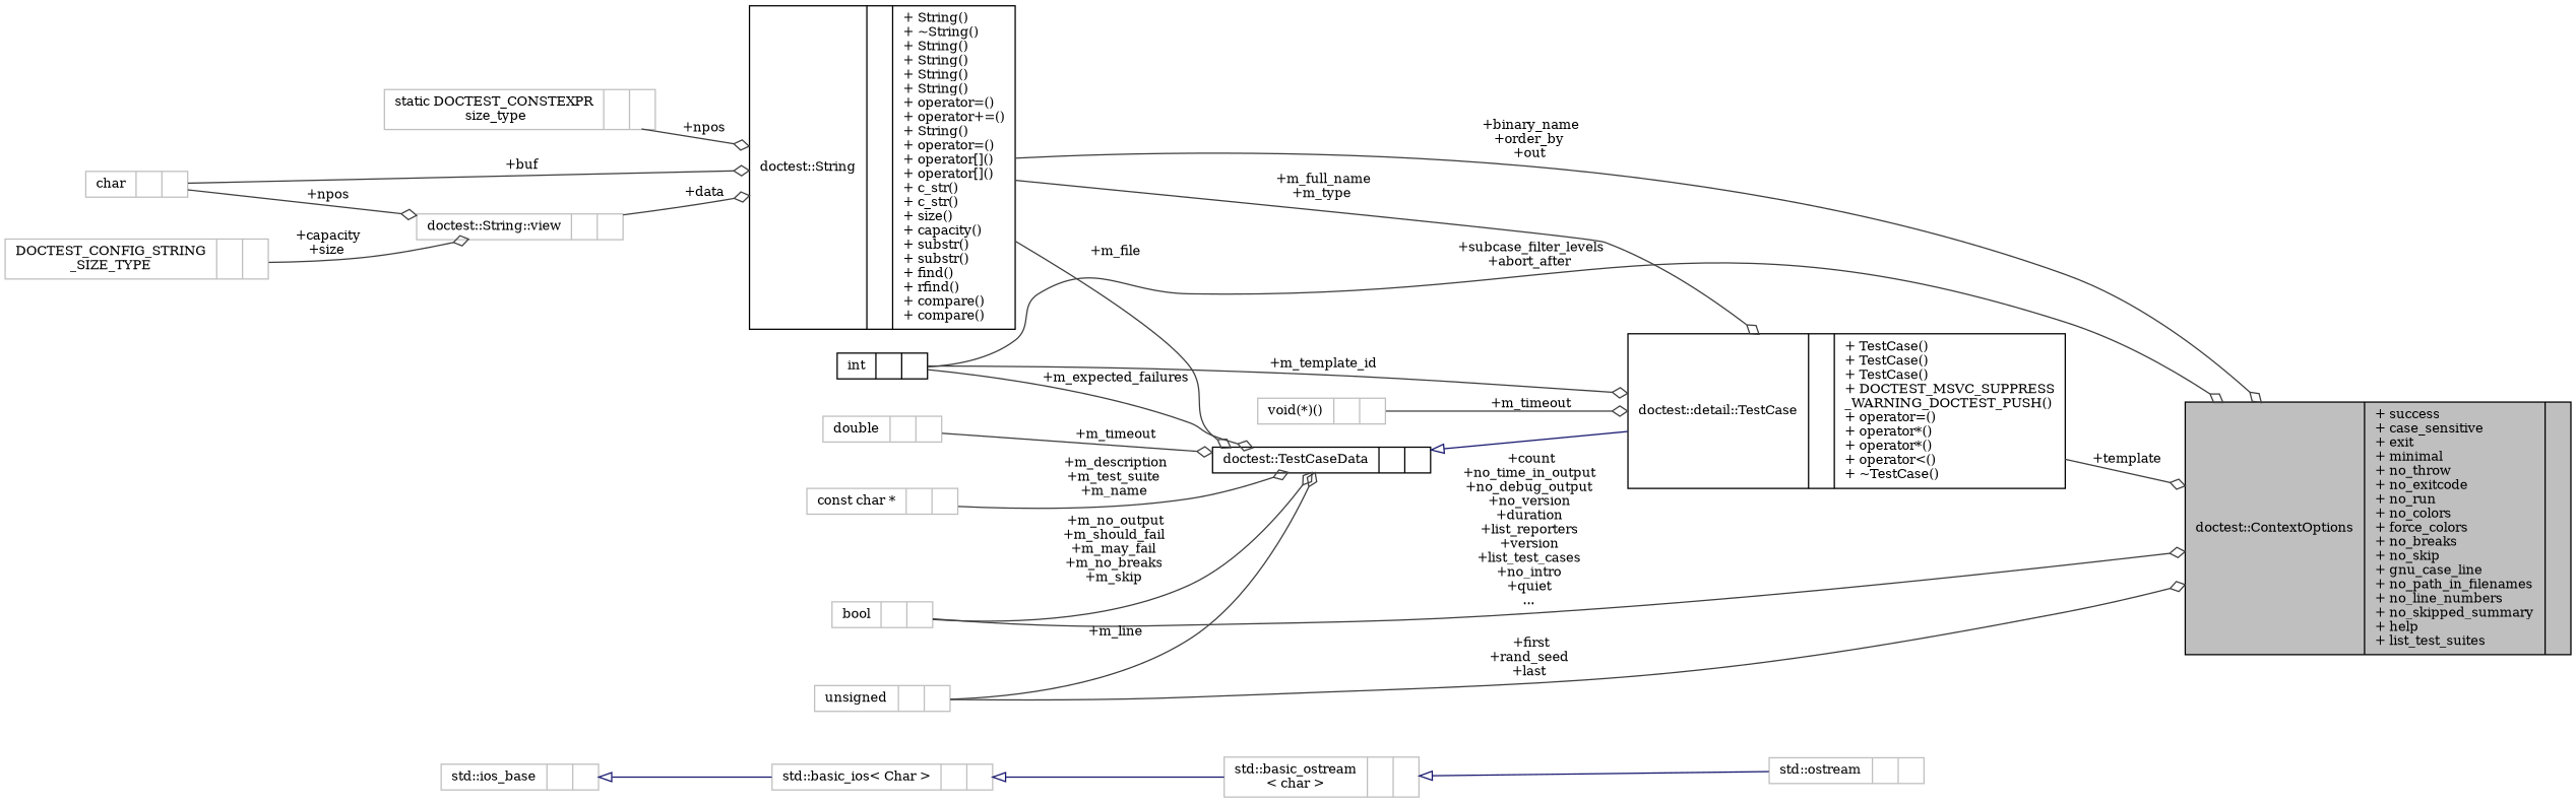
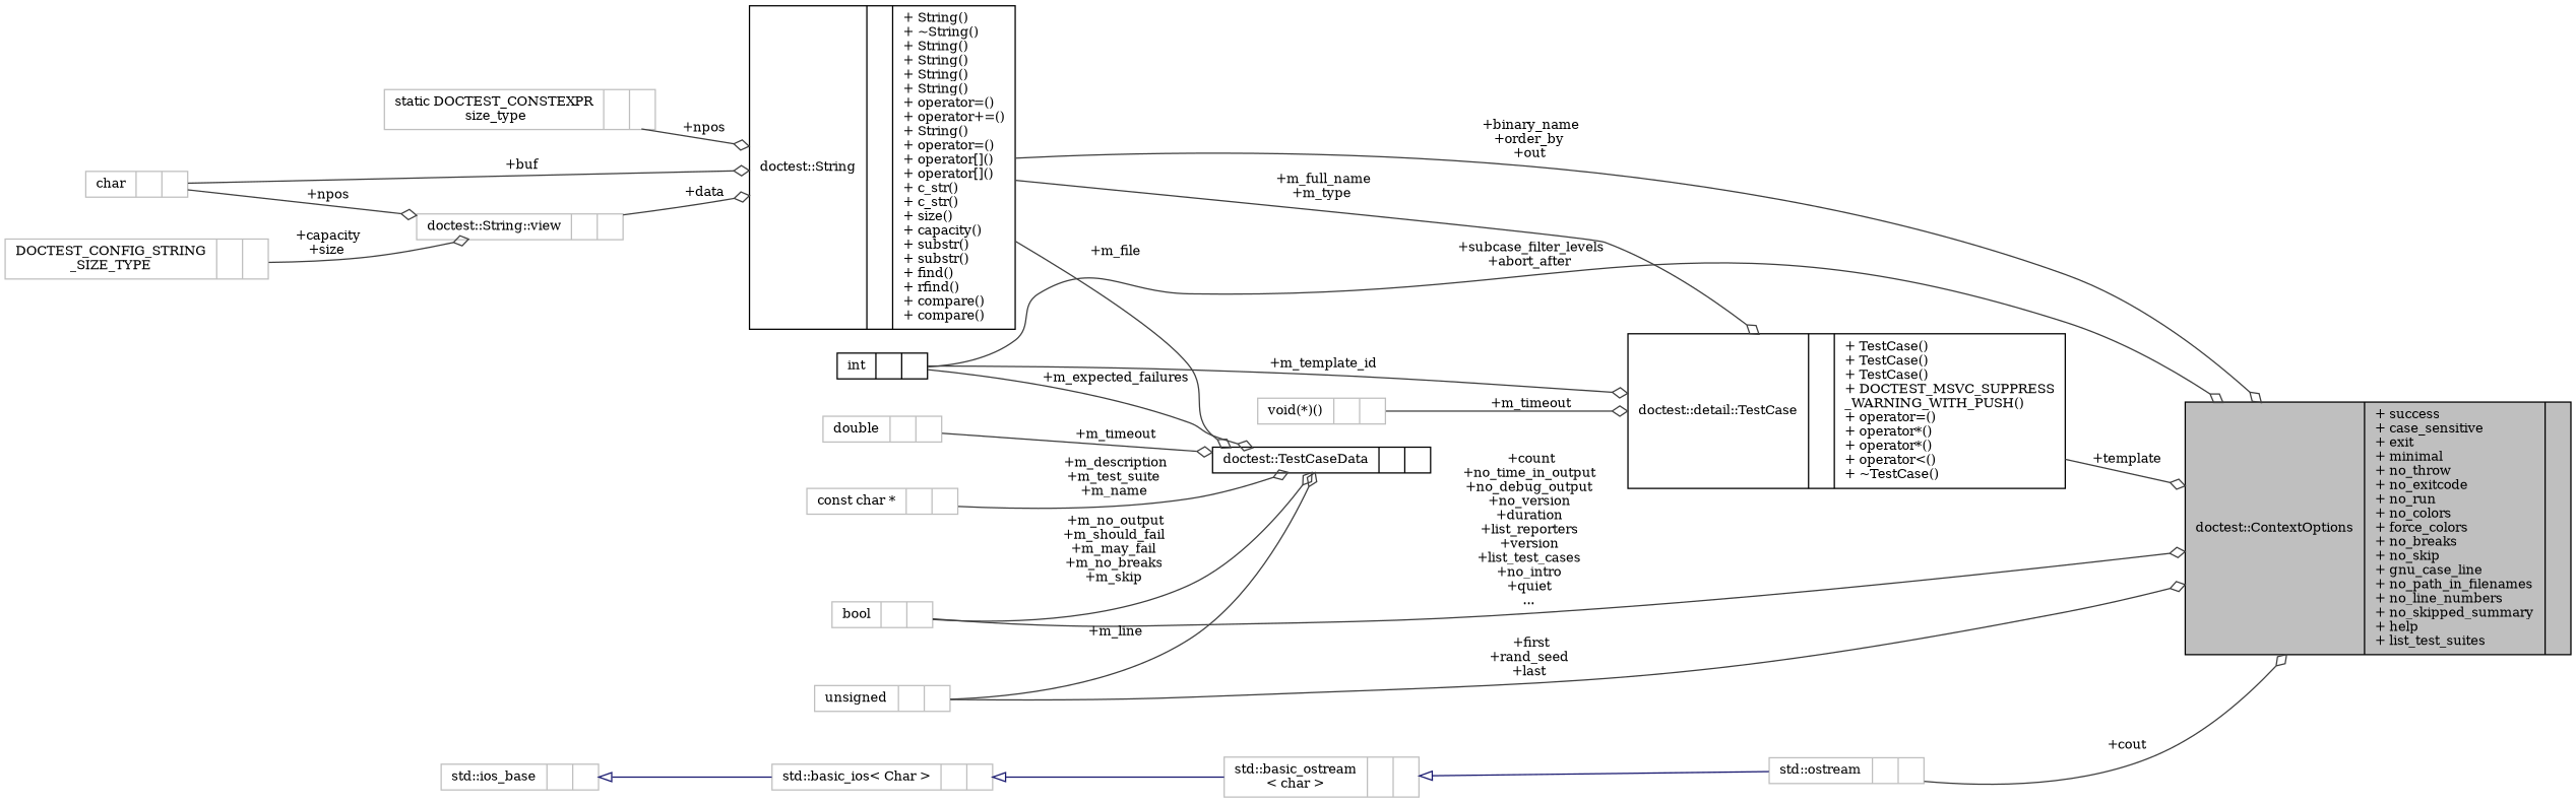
  digraph {
    fontname="DejaVu Serif"
    rankdir=LR
    node [color=grey75 fillcolor=white fontname="DejaVu Serif" fontsize=10 shape=record style=filled]
    edge [arrowhead=odiamond color=grey25 fontname="DejaVu Serif" fontsize=10 labelfontname=Helvetica labelfontsize=10 style=solid]
    n1 [color=black fillcolor=grey75 fontcolor=black height=0.2 label="{doctest::ContextOptions\n|+ success\l+ case_sensitive\l+ exit\l+ minimal\l+ no_throw\l+ no_exitcode\l+ no_run\l+ no_colors\l+ force_colors\l+ no_breaks\l+ no_skip\l+ gnu_case_line\l+ no_path_in_filenames\l+ no_line_numbers\l+ no_skipped_summary\l+ help\l+ list_test_suites\l|}" width=0.4]
    n2 [color=black height=0.2 label="{doctest::String\n||+ String()\l+ ~String()\l+ String()\l+ String()\l+ String()\l+ String()\l+ operator=()\l+ operator+=()\l+ String()\l+ operator=()\l+ operator[]()\l+ operator[]()\l+ c_str()\l+ c_str()\l+ size()\l+ capacity()\l+ substr()\l+ substr()\l+ find()\l+ rfind()\l+ compare()\l+ compare()\l}" width=0.4]
-   n3 [color=black height=0.2 label="{doctest::detail::TestCase\n||+ TestCase()\l+ TestCase()\l+ TestCase()\l+ DOCTEST_MSVC_SUPPRESS\l_WARNING_DOCTEST_PUSH()\l+ operator=()\l+ operator*()\l+ operator*()\l+ operator\<()\l+ ~TestCase()\l}" width=0.4]
+   n3 [color=black height=0.2 label="{doctest::detail::TestCase\n||+ TestCase()\l+ TestCase()\l+ TestCase()\l+ DOCTEST_MSVC_SUPPRESS\l_WARNING_WITH_PUSH()\l+ operator=()\l+ operator*()\l+ operator*()\l+ operator\<()\l+ ~TestCase()\l}" width=0.4]
    n4 [color=black height=0.2 label="{doctest::TestCaseData\n||}" width=0.4]
    n5 [height=0.2 label="{static DOCTEST_CONSTEXPR\l size_type\n||}" width=0.4]
    n6 [height=0.2 label="{doctest::String::view\n||}" width=0.4]
    n7 [height=0.2 label="{char\n||}" width=0.4]
    n8 [height=0.2 label="{DOCTEST_CONFIG_STRING\l_SIZE_TYPE\n||}" width=0.4]
    n9 [color=black height=0.2 label="{int\n||}" width=0.4]
    n10 [height=0.2 label="{bool\n||}" width=0.4]
    n11 [height=0.2 label="{double\n||}" width=0.4]
    n12 [height=0.2 label="{const char *\n||}" width=0.4]
    n13 [height=0.2 label="{unsigned\n||}" width=0.4]
    n14 [height=0.2 label="{void(*)()\n||}" width=0.4]
    n15 [height=0.2 label="{std::ostream\n||}" width=0.4]
    n16 [height=0.2 label="{std::basic_ostream\l\< char \>\n||}" width=0.4]
    n17 [height=0.2 label="{std::basic_ios\< Char \>\n||}" width=0.4]
    n18 [height=0.2 label="{std::ios_base\n||}" width=0.4]
    n2 -> n1 [label=" +binary_name\n+order_by\n+out"]
    n2 -> n3 [label=" +m_full_name\n+m_type"]
    n2 -> n4 [label=" +m_file"]
    n3 -> n1 [label=" +template"]
-   n4 -> n3 [arrowtail=onormal color=midnightblue dir=back arrowhead=""]
    n5 -> n2 [label=" +npos"]
    n6 -> n2 [label=" +data"]
    n7 -> n2 [label=" +buf"]
    n7 -> n6 [label=" +npos"]
    n8 -> n6 [label=" +capacity\n+size"]
    n9 -> n1 [label=" +subcase_filter_levels\n+abort_after"]
    n9 -> n3 [label=" +m_template_id"]
    n9 -> n4 [label=" +m_expected_failures"]
    n10 -> n1 [label=" +count\n+no_time_in_output\n+no_debug_output\n+no_version\n+duration\n+list_reporters\n+version\n+list_test_cases\n+no_intro\n+quiet\n..."]
    n10 -> n4 [label=" +m_no_output\n+m_should_fail\n+m_may_fail\n+m_no_breaks\n+m_skip"]
    n11 -> n4 [label=" +m_timeout"]
    n12 -> n4 [label=" +m_description\n+m_test_suite\n+m_name"]
    n13 -> n1 [label=" +first\n+rand_seed\n+last"]
    n13 -> n4 [label=" +m_line"]
    n14 -> n3 [label=" +m_timeout"]
+   n15 -> n1 [label=" +cout"]
    n16 -> n15 [arrowtail=onormal color=midnightblue dir=back arrowhead=""]
    n17 -> n16 [arrowtail=onormal color=midnightblue dir=back arrowhead=""]
    n18 -> n17 [arrowtail=onormal color=midnightblue dir=back arrowhead=""]
  }
